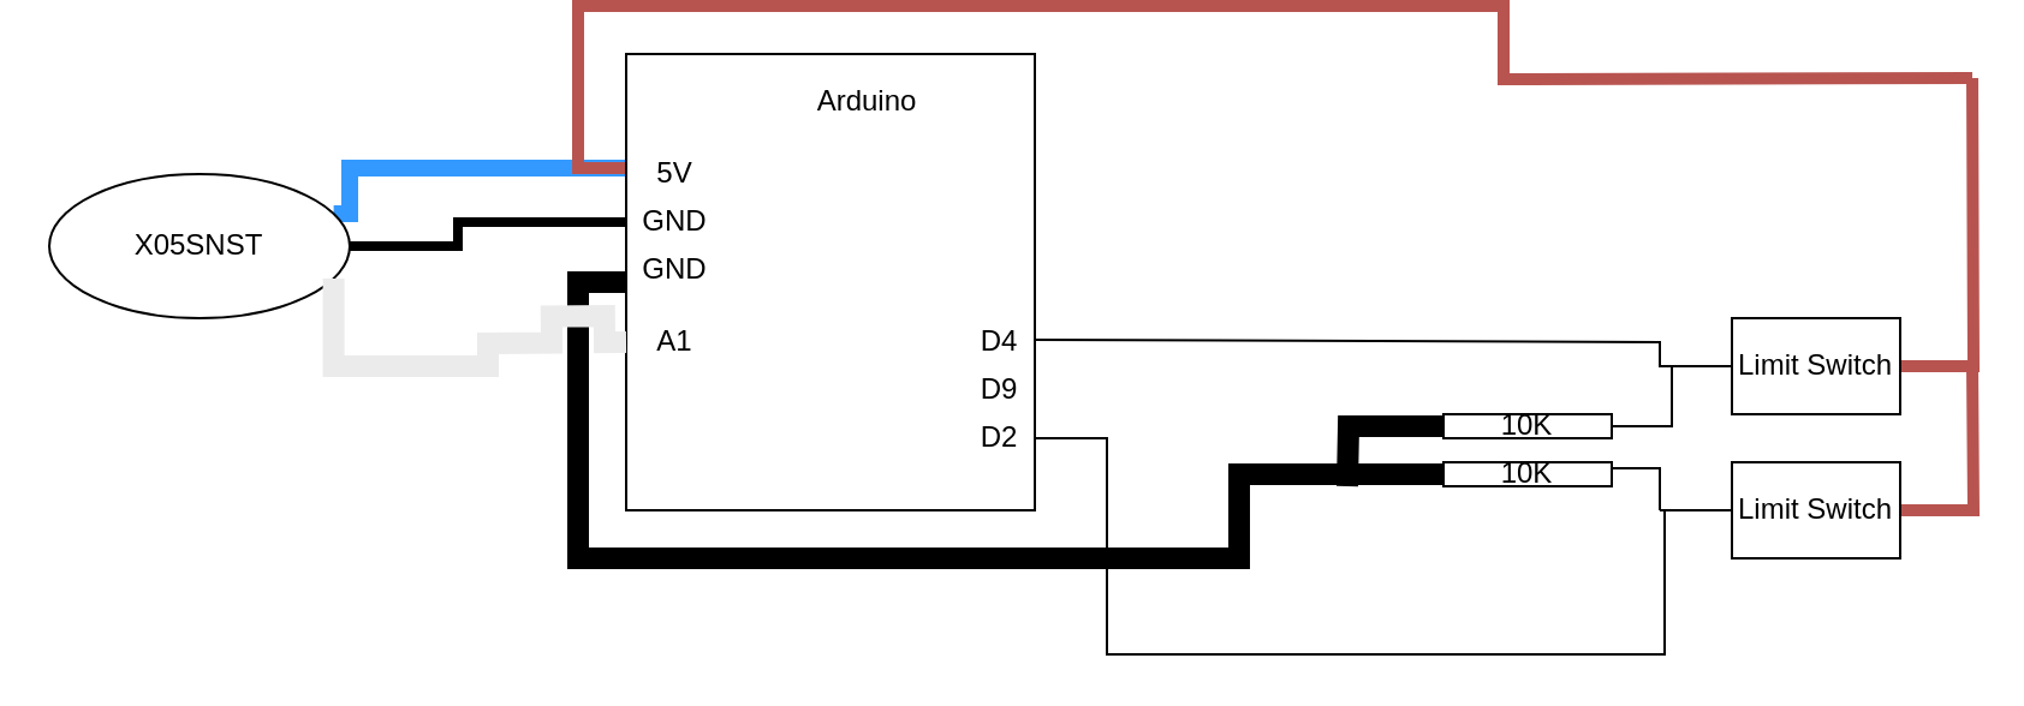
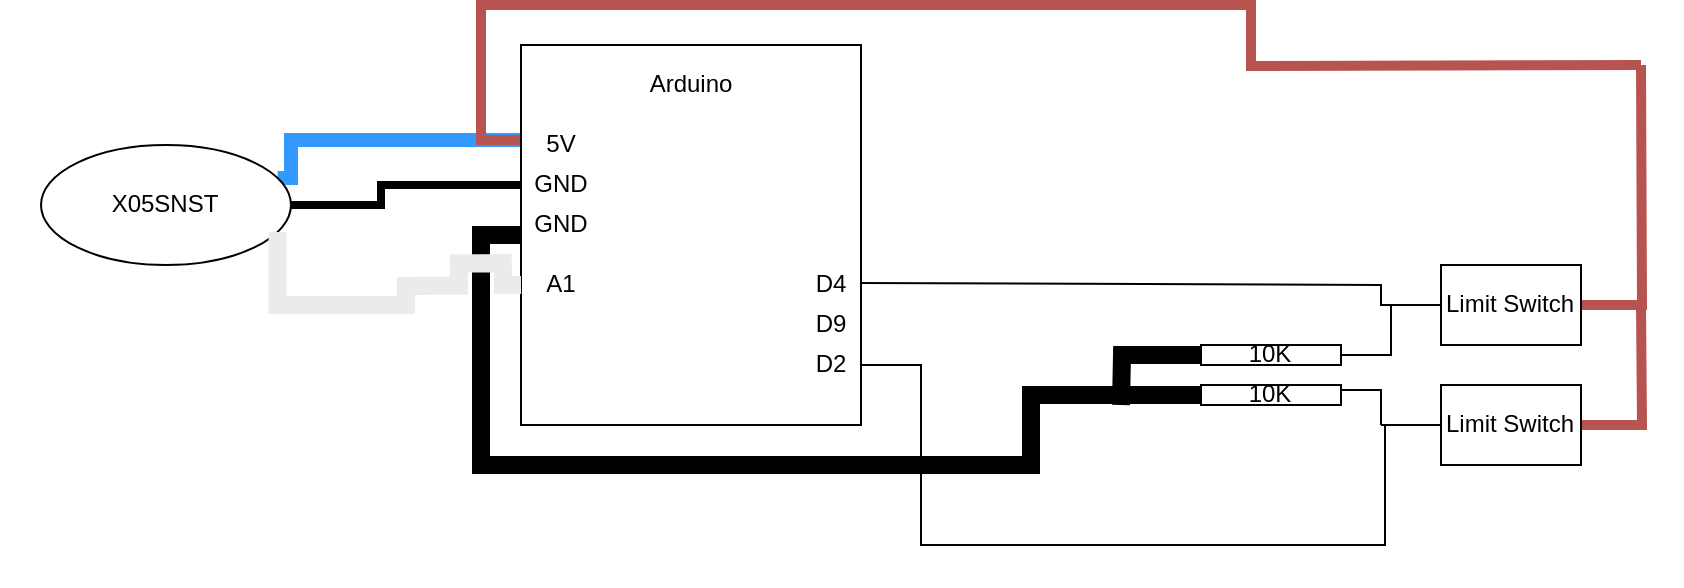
  <mxCell id="0" />
  <mxCell id="1" parent="0" />
  <mxCell id="2" style="edgeStyle=orthogonalEdgeStyle;rounded=0;jumpStyle=sharp;orthogonalLoop=1;jettySize=auto;html=1;exitX=0;exitY=0.25;exitDx=0;exitDy=0;entryX=1;entryY=0.25;entryDx=0;entryDy=0;endArrow=none;endFill=0;endSize=7;strokeWidth=7;strokeColor=#3399FF;" edge="1" parent="1" source="6" target="7"><mxGeometry relative="1" as="geometry"><Array as="points"><mxPoint x="145" y="68" /></Array></mxGeometry></mxCell>
  <mxCell id="3" style="edgeStyle=orthogonalEdgeStyle;rounded=0;jumpStyle=sharp;orthogonalLoop=1;jettySize=auto;html=1;exitX=0;exitY=0.5;exitDx=0;exitDy=0;endArrow=none;endFill=0;endSize=7;strokeWidth=9;entryX=0;entryY=0.5;entryDx=0;entryDy=0;" edge="1" parent="1" source="6" target="21"><mxGeometry relative="1" as="geometry"><mxPoint x="580" y="290" as="targetPoint" /></mxGeometry></mxCell>
  <mxCell id="4" style="edgeStyle=orthogonalEdgeStyle;rounded=0;jumpStyle=sharp;orthogonalLoop=1;jettySize=auto;html=1;endArrow=none;endFill=0;endSize=7;strokeColor=#000000;strokeWidth=1;exitX=0.933;exitY=0.45;exitDx=0;exitDy=0;exitPerimeter=0;" edge="1" parent="1" source="11"><mxGeometry relative="1" as="geometry"><mxPoint x="700" y="150" as="targetPoint" /><mxPoint x="434" y="140" as="sourcePoint" /><Array as="points"><mxPoint x="428" y="140" /><mxPoint x="690" y="140" /></Array></mxGeometry></mxCell>
  <mxCell id="5" style="edgeStyle=orthogonalEdgeStyle;rounded=0;jumpStyle=sharp;orthogonalLoop=1;jettySize=auto;html=1;exitX=0;exitY=0.25;exitDx=0;exitDy=0;endArrow=none;endFill=0;endSize=7;strokeColor=#b85450;strokeWidth=5;fillColor=#f8cecc;" edge="1" parent="1" source="6"><mxGeometry relative="1" as="geometry"><mxPoint x="820" y="30" as="targetPoint" /></mxGeometry></mxCell>
  <mxCell id="6" value="" style="rounded=0;whiteSpace=wrap;html=1;" vertex="1" parent="1"><mxGeometry x="260" y="20" width="170" height="190" as="geometry" /></mxCell>
  <mxCell id="7" value="X05SNST" style="ellipse;whiteSpace=wrap;html=1;" vertex="1" parent="1"><mxGeometry x="20" y="70" width="125" height="60" as="geometry" /></mxCell>
- <mxCell id="8" value="Arduino" style="text;html=1;resizable=0;autosize=1;align=center;verticalAlign=middle;points=[];fillColor=none;strokeColor=none;rounded=0;" vertex="1" parent="1"><mxGeometry x="335" y="30" width="50" height="20" as="geometry" /></mxCell>
+ <mxCell id="8" value="Arduino" style="text;html=1;resizable=0;autosize=1;align=center;verticalAlign=middle;points=[];fillColor=none;strokeColor=none;rounded=0;" vertex="1" parent="1"><mxGeometry x="320" y="30" width="50" height="20" as="geometry" /></mxCell>
  <mxCell id="9" value="D2" style="text;html=1;resizable=0;autosize=1;align=center;verticalAlign=middle;points=[];fillColor=none;strokeColor=none;rounded=0;" vertex="1" parent="1"><mxGeometry x="400" y="170" width="30" height="20" as="geometry" /></mxCell>
  <mxCell id="10" value="D9" style="text;html=1;resizable=0;autosize=1;align=center;verticalAlign=middle;points=[];fillColor=none;strokeColor=none;rounded=0;" vertex="1" parent="1"><mxGeometry x="400" y="150" width="30" height="20" as="geometry" /></mxCell>
  <mxCell id="11" value="D4" style="text;html=1;resizable=0;autosize=1;align=center;verticalAlign=middle;points=[];fillColor=none;strokeColor=none;rounded=0;" vertex="1" parent="1"><mxGeometry x="400" y="130" width="30" height="20" as="geometry" /></mxCell>
  <mxCell id="12" value="" style="edgeStyle=orthogonalEdgeStyle;rounded=0;jumpStyle=sharp;orthogonalLoop=1;jettySize=auto;html=1;endArrow=none;endFill=0;endSize=7;strokeWidth=4;entryX=1;entryY=0.5;entryDx=0;entryDy=0;" edge="1" parent="1" source="13" target="7"><mxGeometry relative="1" as="geometry"><Array as="points"><mxPoint x="190" y="90" /><mxPoint x="190" y="100" /></Array></mxGeometry></mxCell>
  <mxCell id="13" value="GND" style="text;html=1;resizable=0;autosize=1;align=center;verticalAlign=middle;points=[];fillColor=none;strokeColor=none;rounded=0;" vertex="1" parent="1"><mxGeometry x="260" y="80" width="40" height="20" as="geometry" /></mxCell>
  <mxCell id="14" value="GND" style="text;html=1;resizable=0;autosize=1;align=center;verticalAlign=middle;points=[];fillColor=none;strokeColor=none;rounded=0;" vertex="1" parent="1"><mxGeometry x="260" y="100" width="40" height="20" as="geometry" /></mxCell>
  <mxCell id="15" value="&lt;div&gt;5V&lt;/div&gt;" style="text;html=1;resizable=0;autosize=1;align=center;verticalAlign=middle;points=[];fillColor=none;strokeColor=none;rounded=0;" vertex="1" parent="1"><mxGeometry x="265" y="60" width="30" height="20" as="geometry" /></mxCell>
  <mxCell id="16" value="A1" style="text;html=1;resizable=0;autosize=1;align=center;verticalAlign=middle;points=[];fillColor=none;strokeColor=none;rounded=0;" vertex="1" parent="1"><mxGeometry x="265" y="130" width="30" height="20" as="geometry" /></mxCell>
  <mxCell id="17" value="" style="edgeStyle=orthogonalEdgeStyle;rounded=0;jumpStyle=sharp;orthogonalLoop=1;jettySize=auto;html=1;endArrow=none;endFill=0;endSize=7;entryX=1;entryY=0.75;entryDx=0;entryDy=0;strokeColor=#EBEBEB;strokeWidth=9;" edge="1" parent="1" target="7"><mxGeometry relative="1" as="geometry"><mxPoint x="260" y="140" as="sourcePoint" /><mxPoint x="170" y="130" as="targetPoint" /></mxGeometry></mxCell>
  <mxCell id="18" style="edgeStyle=orthogonalEdgeStyle;rounded=0;jumpStyle=sharp;orthogonalLoop=1;jettySize=auto;html=1;exitX=0;exitY=0.5;exitDx=0;exitDy=0;endArrow=none;endFill=0;endSize=7;strokeColor=#000000;strokeWidth=9;" edge="1" parent="1" source="19"><mxGeometry relative="1" as="geometry"><mxPoint x="560" y="200" as="targetPoint" /></mxGeometry></mxCell>
  <mxCell id="19" value="10K" style="rounded=0;whiteSpace=wrap;html=1;" vertex="1" parent="1"><mxGeometry x="600" y="170" width="70" height="10" as="geometry" /></mxCell>
  <mxCell id="20" style="edgeStyle=orthogonalEdgeStyle;rounded=0;jumpStyle=sharp;orthogonalLoop=1;jettySize=auto;html=1;exitX=1;exitY=0.25;exitDx=0;exitDy=0;endArrow=none;endFill=0;endSize=7;strokeColor=#000000;strokeWidth=1;" edge="1" parent="1" source="21"><mxGeometry relative="1" as="geometry"><mxPoint x="690" y="210" as="targetPoint" /></mxGeometry></mxCell>
  <mxCell id="21" value="10K" style="rounded=0;whiteSpace=wrap;html=1;" vertex="1" parent="1"><mxGeometry x="600" y="190" width="70" height="10" as="geometry" /></mxCell>
  <mxCell id="22" style="edgeStyle=orthogonalEdgeStyle;rounded=0;jumpStyle=sharp;orthogonalLoop=1;jettySize=auto;html=1;exitX=0;exitY=0.5;exitDx=0;exitDy=0;entryX=1;entryY=0.5;entryDx=0;entryDy=0;endArrow=none;endFill=0;endSize=7;strokeColor=#000000;strokeWidth=1;" edge="1" parent="1" source="24" target="19"><mxGeometry relative="1" as="geometry" /></mxCell>
  <mxCell id="23" style="edgeStyle=orthogonalEdgeStyle;rounded=0;jumpStyle=sharp;orthogonalLoop=1;jettySize=auto;html=1;exitX=1;exitY=0.5;exitDx=0;exitDy=0;endArrow=none;endFill=0;endSize=7;strokeColor=#b85450;strokeWidth=5;fillColor=#f8cecc;" edge="1" parent="1" source="24"><mxGeometry relative="1" as="geometry"><mxPoint x="820" y="30" as="targetPoint" /></mxGeometry></mxCell>
  <mxCell id="24" value="Limit Switch" style="rounded=0;whiteSpace=wrap;html=1;" vertex="1" parent="1"><mxGeometry x="720" y="130" width="70" height="40" as="geometry" /></mxCell>
  <mxCell id="25" style="edgeStyle=orthogonalEdgeStyle;rounded=0;jumpStyle=sharp;orthogonalLoop=1;jettySize=auto;html=1;exitX=0;exitY=0.5;exitDx=0;exitDy=0;endArrow=none;endFill=0;endSize=7;strokeColor=#000000;strokeWidth=1;" edge="1" parent="1" source="27"><mxGeometry relative="1" as="geometry"><mxPoint x="690" y="210" as="targetPoint" /></mxGeometry></mxCell>
  <mxCell id="26" style="edgeStyle=orthogonalEdgeStyle;rounded=0;jumpStyle=sharp;orthogonalLoop=1;jettySize=auto;html=1;exitX=1;exitY=0.5;exitDx=0;exitDy=0;endArrow=none;endFill=0;endSize=7;strokeColor=#b85450;strokeWidth=5;fillColor=#f8cecc;" edge="1" parent="1" source="27"><mxGeometry relative="1" as="geometry"><mxPoint x="820" y="150" as="targetPoint" /></mxGeometry></mxCell>
  <mxCell id="27" value="Limit Switch" style="rounded=0;whiteSpace=wrap;html=1;" vertex="1" parent="1"><mxGeometry x="720" y="190" width="70" height="40" as="geometry" /></mxCell>
  <mxCell id="28" style="edgeStyle=orthogonalEdgeStyle;rounded=0;jumpStyle=sharp;orthogonalLoop=1;jettySize=auto;html=1;endArrow=none;endFill=0;endSize=7;strokeColor=#000000;strokeWidth=1;exitX=0.933;exitY=0.45;exitDx=0;exitDy=0;exitPerimeter=0;" edge="1" parent="1"><mxGeometry relative="1" as="geometry"><mxPoint x="692" y="210" as="targetPoint" /><mxPoint x="430" y="180" as="sourcePoint" /><Array as="points"><mxPoint x="460" y="180" /><mxPoint x="460" y="270" /><mxPoint x="692" y="270" /></Array></mxGeometry></mxCell>
